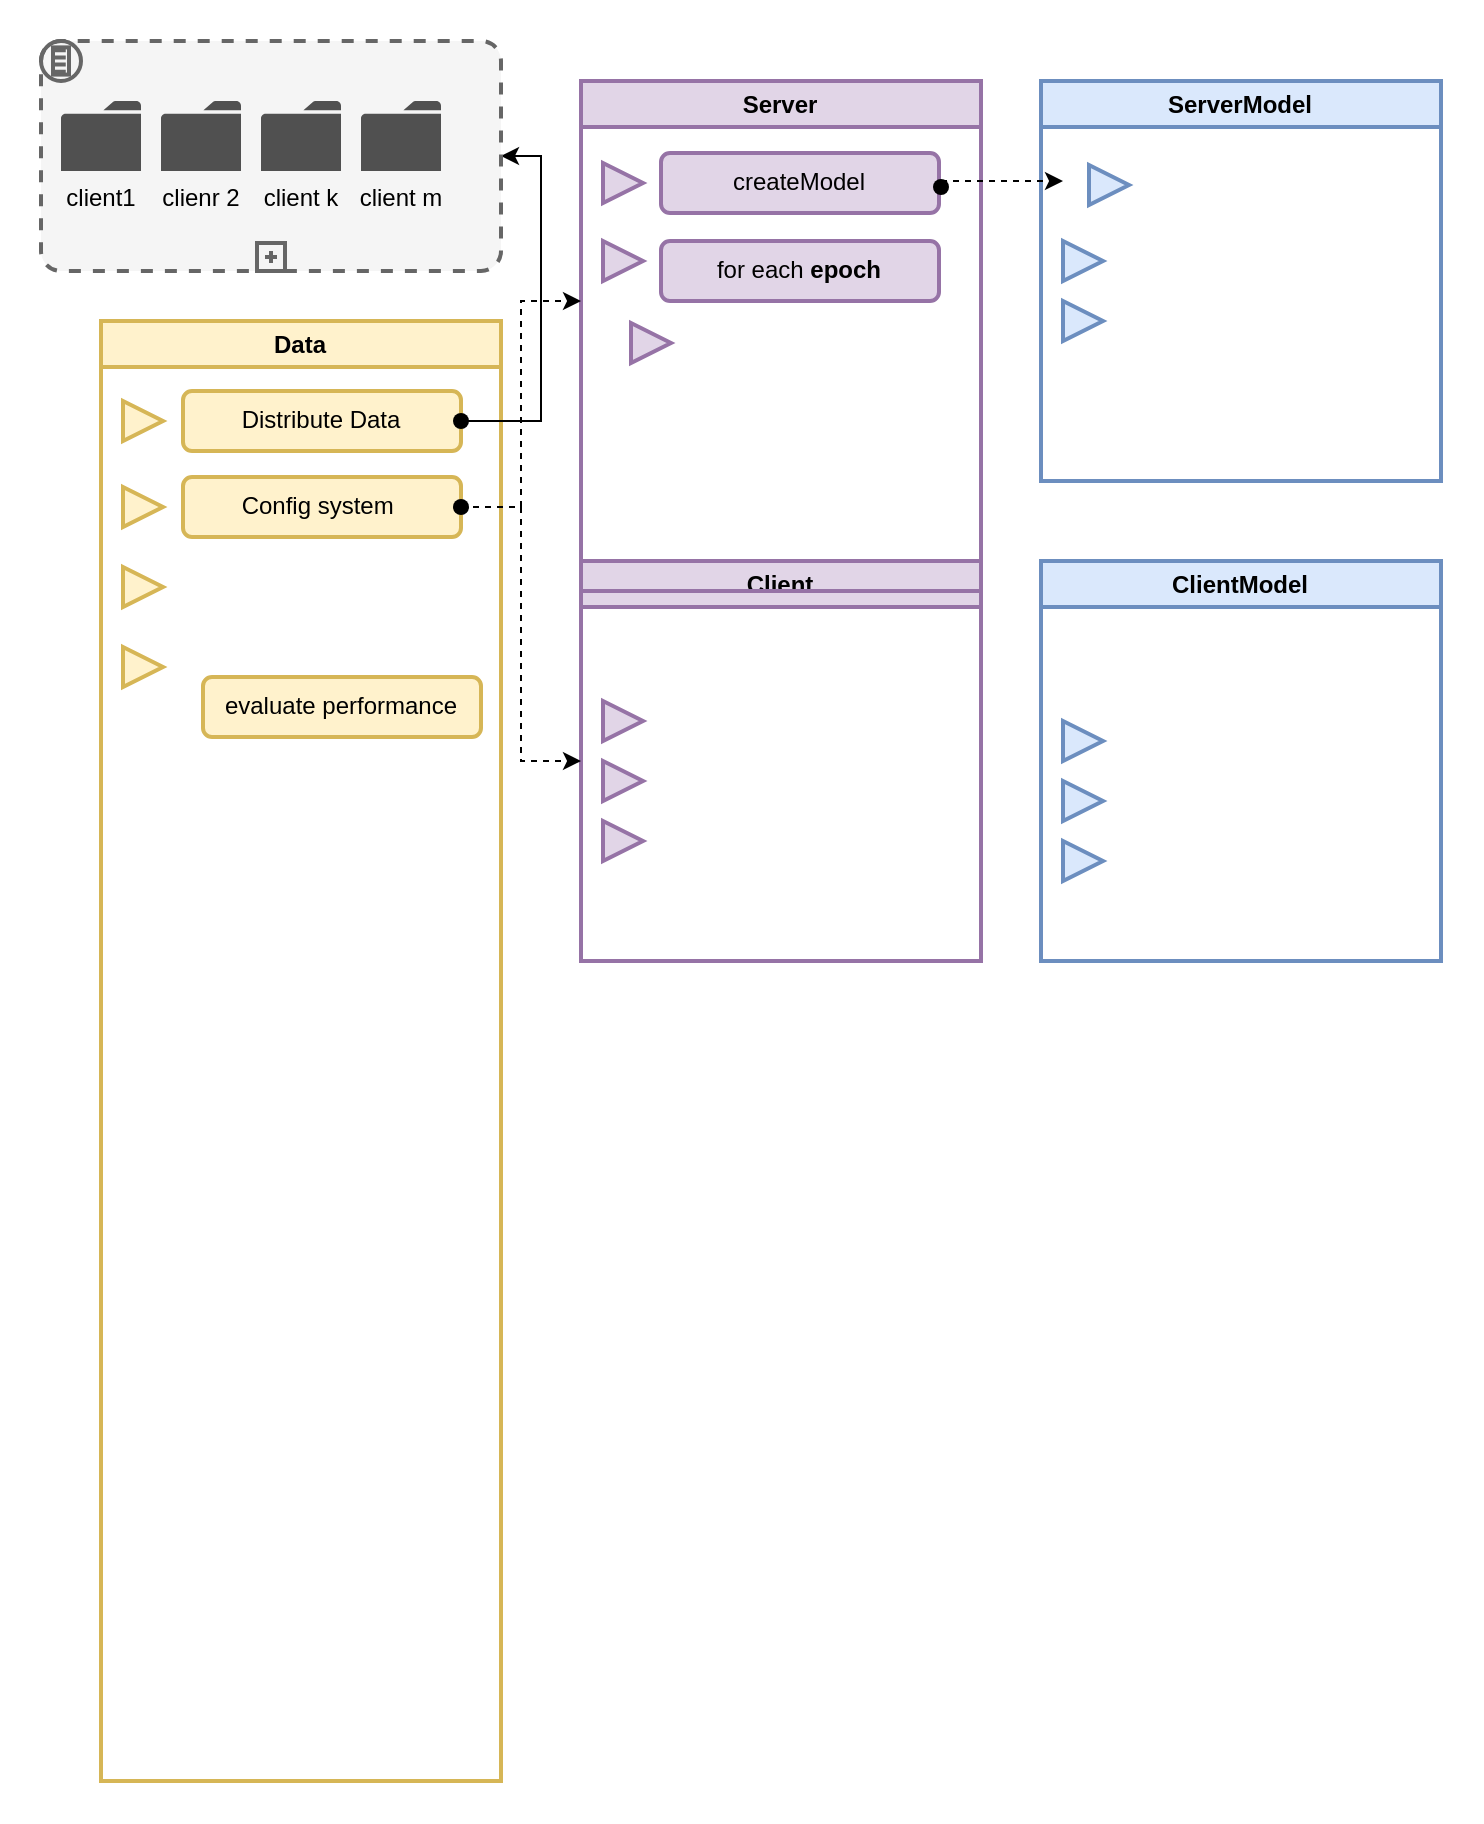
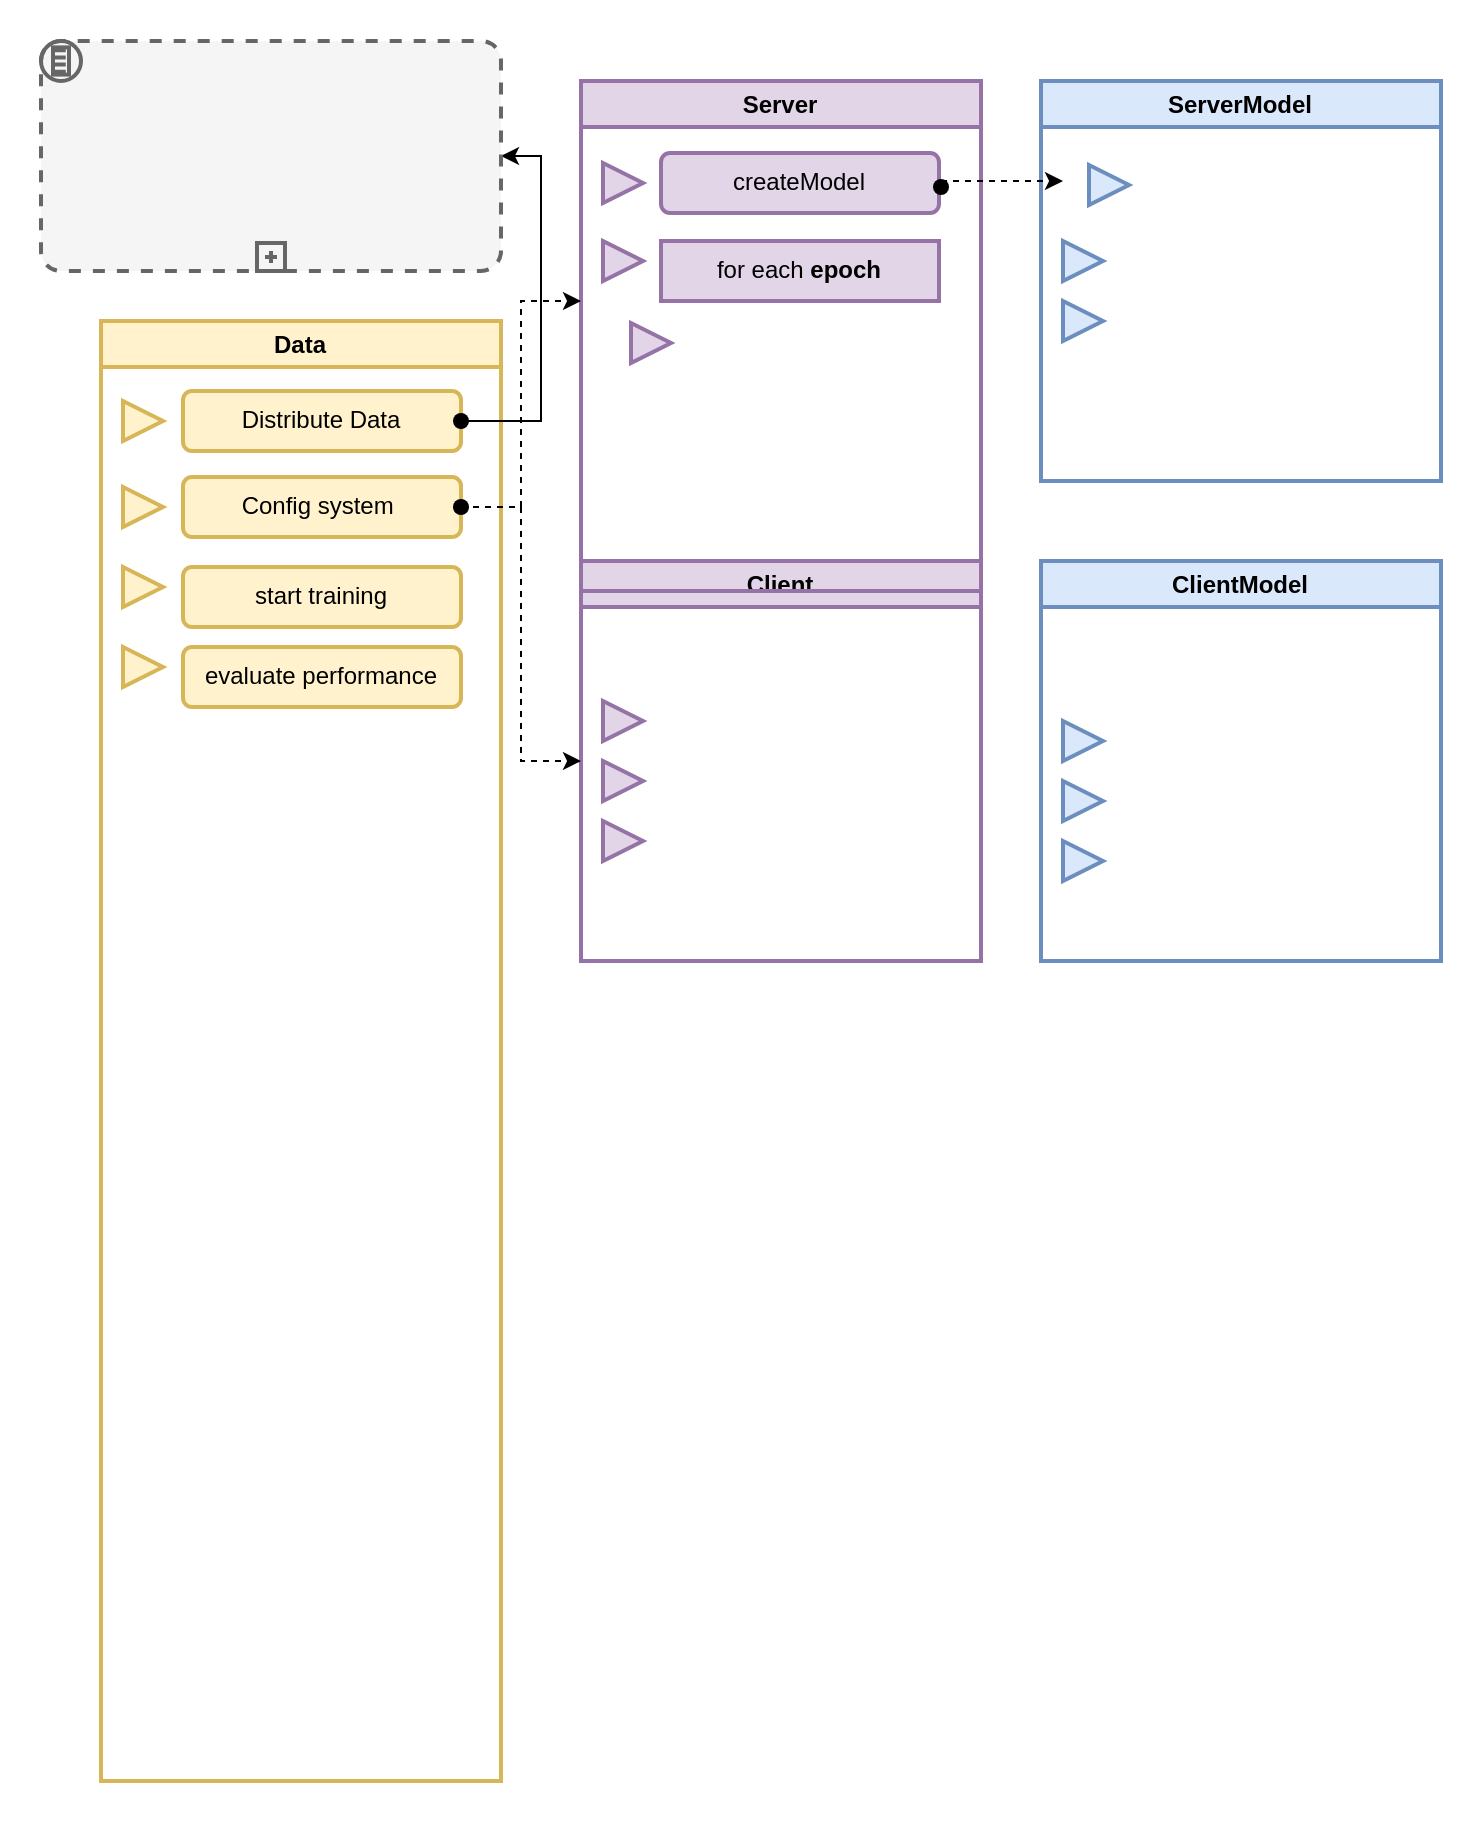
  <mxCell id="0" />
  <mxCell id="1" parent="0" />
  <mxCell id="2" value="Data" style="swimlane;fillColor=#fff2cc;strokeColor=#d6b656;strokeWidth=2;" parent="1" vertex="1"><mxGeometry x="50" y="160" width="200" height="730" as="geometry" /></mxCell>
  <mxCell id="3" value="" style="triangle;whiteSpace=wrap;html=1;strokeColor=#d6b656;strokeWidth=2;fillColor=#fff2cc;" vertex="1" parent="2"><mxGeometry x="11" y="40" width="20" height="20" as="geometry" /></mxCell>
  <mxCell id="4" value="" style="triangle;whiteSpace=wrap;html=1;strokeColor=#d6b656;strokeWidth=2;fillColor=#fff2cc;" vertex="1" parent="2"><mxGeometry x="11" y="83" width="20" height="20" as="geometry" /></mxCell>
  <mxCell id="5" value="" style="triangle;whiteSpace=wrap;html=1;strokeColor=#d6b656;strokeWidth=2;fillColor=#fff2cc;" vertex="1" parent="2"><mxGeometry x="11" y="123" width="20" height="20" as="geometry" /></mxCell>
  <mxCell id="6" value="Distribute Data" style="rounded=1;whiteSpace=wrap;html=1;strokeColor=#d6b656;strokeWidth=2;fillColor=#fff2cc;" vertex="1" parent="2"><mxGeometry x="41" y="35" width="139" height="30" as="geometry" /></mxCell>
  <mxCell id="7" value="" style="shape=waypoint;sketch=0;fillStyle=solid;size=6;pointerEvents=1;points=[];fillColor=none;resizable=0;rotatable=0;perimeter=centerPerimeter;snapToPoint=1;strokeColor=#;strokeWidth=2;" vertex="1" parent="2"><mxGeometry x="160" y="30" width="40" height="40" as="geometry" /></mxCell>
  <mxCell id="8" value="Config system&amp;nbsp;&lt;span style=&quot;color: rgba(0 , 0 , 0 , 0) ; font-family: monospace ; font-size: 0px&quot;&gt;%3CmxGraphModel%3E%3Croot%3E%3CmxCell%20id%3D%220%22%2F%3E%3CmxCell%20id%3D%221%22%20parent%3D%220%22%2F%3E%3CmxCell%20id%3D%222%22%20value%3D%22Distribute%20Data%22%20style%3D%22rounded%3D1%3BwhiteSpace%3Dwrap%3Bhtml%3D1%3BstrokeColor%3D%23d6b656%3BstrokeWidth%3D2%3BfillColor%3D%23fff2cc%3B%22%20vertex%3D%221%22%20parent%3D%221%22%3E%3CmxGeometry%20x%3D%22201%22%20y%3D%22-635%22%20width%3D%22139%22%20height%3D%2230%22%20as%3D%22geometry%22%2F%3E%3C%2FmxCell%3E%3C%2Froot%3E%3C%2FmxGraphModel%3E&lt;/span&gt;" style="rounded=1;whiteSpace=wrap;html=1;strokeColor=#d6b656;strokeWidth=2;fillColor=#fff2cc;" vertex="1" parent="2"><mxGeometry x="41" y="78" width="139" height="30" as="geometry" /></mxCell>
+ <mxCell id="9" value="start training" style="rounded=1;whiteSpace=wrap;html=1;strokeColor=#d6b656;strokeWidth=2;fillColor=#fff2cc;" vertex="1" parent="2"><mxGeometry x="41" y="123" width="139" height="30" as="geometry" /></mxCell>
  <mxCell id="10" value="" style="triangle;whiteSpace=wrap;html=1;strokeColor=#d6b656;strokeWidth=2;fillColor=#fff2cc;" vertex="1" parent="2"><mxGeometry x="11" y="163" width="20" height="20" as="geometry" /></mxCell>
- <mxCell id="11" value="evaluate performance" style="rounded=1;whiteSpace=wrap;html=1;strokeColor=#d6b656;strokeWidth=2;fillColor=#fff2cc;" vertex="1" parent="2"><mxGeometry x="51" y="178" width="139" height="30" as="geometry" /></mxCell>
+ <mxCell id="11" value="evaluate performance" style="rounded=1;whiteSpace=wrap;html=1;strokeColor=#d6b656;strokeWidth=2;fillColor=#fff2cc;" vertex="1" parent="2"><mxGeometry x="41" y="163" width="139" height="30" as="geometry" /></mxCell>
  <mxCell id="12" value="" style="shape=waypoint;sketch=0;fillStyle=solid;size=6;pointerEvents=1;points=[];fillColor=none;resizable=0;rotatable=0;perimeter=centerPerimeter;snapToPoint=1;strokeColor=#;strokeWidth=2;" vertex="1" parent="2"><mxGeometry x="160" y="73" width="40" height="40" as="geometry" /></mxCell>
  <mxCell id="13" value="Client" style="swimlane;fillColor=#e1d5e7;strokeColor=#9673a6;strokeWidth=2;" parent="1" vertex="1"><mxGeometry x="290" y="280" width="200" height="200" as="geometry" /></mxCell>
  <mxCell id="14" value="" style="triangle;whiteSpace=wrap;html=1;strokeColor=#9673a6;strokeWidth=2;fillColor=#e1d5e7;" vertex="1" parent="13"><mxGeometry x="11" y="100" width="20" height="20" as="geometry" /></mxCell>
  <mxCell id="15" value="" style="triangle;whiteSpace=wrap;html=1;strokeColor=#9673a6;strokeWidth=2;fillColor=#e1d5e7;" vertex="1" parent="13"><mxGeometry x="11" y="70" width="20" height="20" as="geometry" /></mxCell>
  <mxCell id="16" value="" style="triangle;whiteSpace=wrap;html=1;strokeColor=#9673a6;strokeWidth=2;fillColor=#e1d5e7;" vertex="1" parent="13"><mxGeometry x="11" y="130" width="20" height="20" as="geometry" /></mxCell>
  <mxCell id="17" value="Server" style="swimlane;fillColor=#e1d5e7;strokeColor=#9673a6;strokeWidth=2;" parent="1" vertex="1"><mxGeometry x="290" y="40" width="200" height="255" as="geometry" /></mxCell>
  <mxCell id="18" value="" style="triangle;whiteSpace=wrap;html=1;strokeColor=#9673a6;strokeWidth=2;fillColor=#e1d5e7;" vertex="1" parent="17"><mxGeometry x="11" y="80" width="20" height="20" as="geometry" /></mxCell>
  <mxCell id="19" value="" style="triangle;whiteSpace=wrap;html=1;strokeColor=#9673a6;strokeWidth=2;fillColor=#e1d5e7;" vertex="1" parent="17"><mxGeometry x="11" y="41" width="20" height="20" as="geometry" /></mxCell>
  <mxCell id="20" value="" style="triangle;whiteSpace=wrap;html=1;strokeColor=#9673a6;strokeWidth=2;fillColor=#e1d5e7;" vertex="1" parent="17"><mxGeometry x="25" y="121" width="20" height="20" as="geometry" /></mxCell>
  <mxCell id="21" value="createModel" style="rounded=1;whiteSpace=wrap;html=1;strokeColor=#9673a6;strokeWidth=2;fillColor=#e1d5e7;" vertex="1" parent="17"><mxGeometry x="40" y="36" width="139" height="30" as="geometry" /></mxCell>
  <mxCell id="22" value="" style="shape=waypoint;sketch=0;fillStyle=solid;size=6;pointerEvents=1;points=[];fillColor=none;resizable=0;rotatable=0;perimeter=centerPerimeter;snapToPoint=1;strokeColor=#;strokeWidth=2;" vertex="1" parent="17"><mxGeometry x="160" y="33" width="40" height="40" as="geometry" /></mxCell>
- <mxCell id="23" value="for each &lt;b&gt;epoch&lt;/b&gt;" style="rounded=1;whiteSpace=wrap;html=1;strokeColor=#9673a6;strokeWidth=2;fillColor=#e1d5e7;" vertex="1" parent="17"><mxGeometry x="40" y="80" width="139" height="30" as="geometry" /></mxCell>
+ <mxCell id="23" value="for each &lt;b&gt;epoch&lt;/b&gt;" style="whiteSpace=wrap;html=1;strokeColor=#9673a6;strokeWidth=2;fillColor=#e1d5e7;rounded=0;" vertex="1" parent="17"><mxGeometry x="40" y="80" width="139" height="30" as="geometry" /></mxCell>
  <mxCell id="24" value="ServerModel" style="swimlane;fillColor=#dae8fc;strokeColor=#6c8ebf;strokeWidth=2;" parent="1" vertex="1"><mxGeometry x="520" y="40" width="200" height="200" as="geometry" /></mxCell>
  <mxCell id="25" value="" style="triangle;whiteSpace=wrap;html=1;strokeColor=#6c8ebf;strokeWidth=2;fillColor=#dae8fc;" vertex="1" parent="24"><mxGeometry x="11" y="80" width="20" height="20" as="geometry" /></mxCell>
  <mxCell id="26" value="" style="triangle;whiteSpace=wrap;html=1;strokeColor=#6c8ebf;strokeWidth=2;fillColor=#dae8fc;" vertex="1" parent="24"><mxGeometry x="24" y="42" width="20" height="20" as="geometry" /></mxCell>
  <mxCell id="27" value="" style="triangle;whiteSpace=wrap;html=1;strokeColor=#6c8ebf;strokeWidth=2;fillColor=#dae8fc;" vertex="1" parent="24"><mxGeometry x="11" y="110" width="20" height="20" as="geometry" /></mxCell>
  <mxCell id="28" value="ClientModel" style="swimlane;fillColor=#dae8fc;strokeColor=#6c8ebf;strokeWidth=2;" parent="1" vertex="1"><mxGeometry x="520" y="280" width="200" height="200" as="geometry" /></mxCell>
  <mxCell id="29" value="" style="triangle;whiteSpace=wrap;html=1;strokeColor=#6c8ebf;strokeWidth=2;fillColor=#dae8fc;" vertex="1" parent="28"><mxGeometry x="11" y="110" width="20" height="20" as="geometry" /></mxCell>
  <mxCell id="30" value="" style="triangle;whiteSpace=wrap;html=1;strokeColor=#6c8ebf;strokeWidth=2;fillColor=#dae8fc;" vertex="1" parent="28"><mxGeometry x="11" y="80" width="20" height="20" as="geometry" /></mxCell>
  <mxCell id="31" value="" style="triangle;whiteSpace=wrap;html=1;strokeColor=#6c8ebf;strokeWidth=2;fillColor=#dae8fc;" vertex="1" parent="28"><mxGeometry x="11" y="140" width="20" height="20" as="geometry" /></mxCell>
  <mxCell id="32" value="" style="edgeStyle=elbowEdgeStyle;elbow=vertical;endArrow=classic;html=1;rounded=0;exitX=0.475;exitY=0.575;exitDx=0;exitDy=0;exitPerimeter=0;" edge="1" parent="1" source="7" target="33"><mxGeometry width="50" height="50" relative="1" as="geometry"><mxPoint x="451" y="320" as="sourcePoint" /><mxPoint x="261" y="110" as="targetPoint" /><Array as="points"><mxPoint x="270" y="180" /><mxPoint x="280" y="190" /><mxPoint x="280" y="210" /><mxPoint x="261" y="120" /><mxPoint x="291" y="210" /><mxPoint x="311" y="210" /><mxPoint x="281" y="200" /></Array></mxGeometry></mxCell>
  <mxCell id="33" value="" style="points=[[0.25,0,0],[0.5,0,0],[0.75,0,0],[1,0.25,0],[1,0.5,0],[1,0.75,0],[0.75,1,0],[0.5,1,0],[0.25,1,0],[0,0.75,0],[0,0.5,0],[0,0.25,0]];shape=mxgraph.bpmn.task;whiteSpace=wrap;rectStyle=rounded;size=10;taskMarker=abstract;bpmnShapeType=subprocess;isLoopSub=1;outline=eventInt;symbol=conditional;strokeColor=#666666;strokeWidth=2;fillColor=#f5f5f5;fontColor=#333333;" vertex="1" parent="1"><mxGeometry x="20" y="20" width="230" height="115" as="geometry" /></mxCell>
- <mxCell id="34" value="client1" style="sketch=0;pointerEvents=1;shadow=0;dashed=0;html=1;strokeColor=none;fillColor=#505050;labelPosition=center;verticalLabelPosition=bottom;verticalAlign=top;outlineConnect=0;align=center;shape=mxgraph.office.concepts.folder;" vertex="1" parent="1"><mxGeometry x="30" y="50" width="40" height="35" as="geometry" /></mxCell>
- <mxCell id="35" value="clienr 2" style="sketch=0;pointerEvents=1;shadow=0;dashed=0;html=1;strokeColor=none;fillColor=#505050;labelPosition=center;verticalLabelPosition=bottom;verticalAlign=top;outlineConnect=0;align=center;shape=mxgraph.office.concepts.folder;" vertex="1" parent="1"><mxGeometry x="80" y="50" width="40" height="35" as="geometry" /></mxCell>
- <mxCell id="36" value="client k" style="sketch=0;pointerEvents=1;shadow=0;dashed=0;html=1;strokeColor=none;fillColor=#505050;labelPosition=center;verticalLabelPosition=bottom;verticalAlign=top;outlineConnect=0;align=center;shape=mxgraph.office.concepts.folder;" vertex="1" parent="1"><mxGeometry x="130" y="50" width="40" height="35" as="geometry" /></mxCell>
- <mxCell id="37" value="client m" style="sketch=0;pointerEvents=1;shadow=0;dashed=0;html=1;strokeColor=none;fillColor=#505050;labelPosition=center;verticalLabelPosition=bottom;verticalAlign=top;outlineConnect=0;align=center;shape=mxgraph.office.concepts.folder;" vertex="1" parent="1"><mxGeometry x="180" y="50" width="40" height="35" as="geometry" /></mxCell>
  <mxCell id="38" value="" style="edgeStyle=orthogonalEdgeStyle;rounded=0;orthogonalLoop=1;jettySize=auto;html=1;dashed=1;entryX=0;entryY=0.5;entryDx=0;entryDy=0;" edge="1" parent="1" source="12" target="13"><mxGeometry relative="1" as="geometry"><Array as="points"><mxPoint x="260" y="253" /><mxPoint x="260" y="380" /></Array></mxGeometry></mxCell>
  <mxCell id="39" value="" style="edgeStyle=orthogonalEdgeStyle;rounded=0;orthogonalLoop=1;jettySize=auto;html=1;dashed=1;" edge="1" parent="1" source="12"><mxGeometry relative="1" as="geometry"><mxPoint x="290" y="150" as="targetPoint" /><Array as="points"><mxPoint x="260" y="253" /><mxPoint x="260" y="150" /></Array></mxGeometry></mxCell>
  <mxCell id="40" value="" style="edgeStyle=orthogonalEdgeStyle;rounded=0;orthogonalLoop=1;jettySize=auto;html=1;dashed=1;" edge="1" parent="1"><mxGeometry relative="1" as="geometry"><mxPoint x="470" y="90" as="sourcePoint" /><mxPoint x="531" y="90" as="targetPoint" /></mxGeometry></mxCell>
